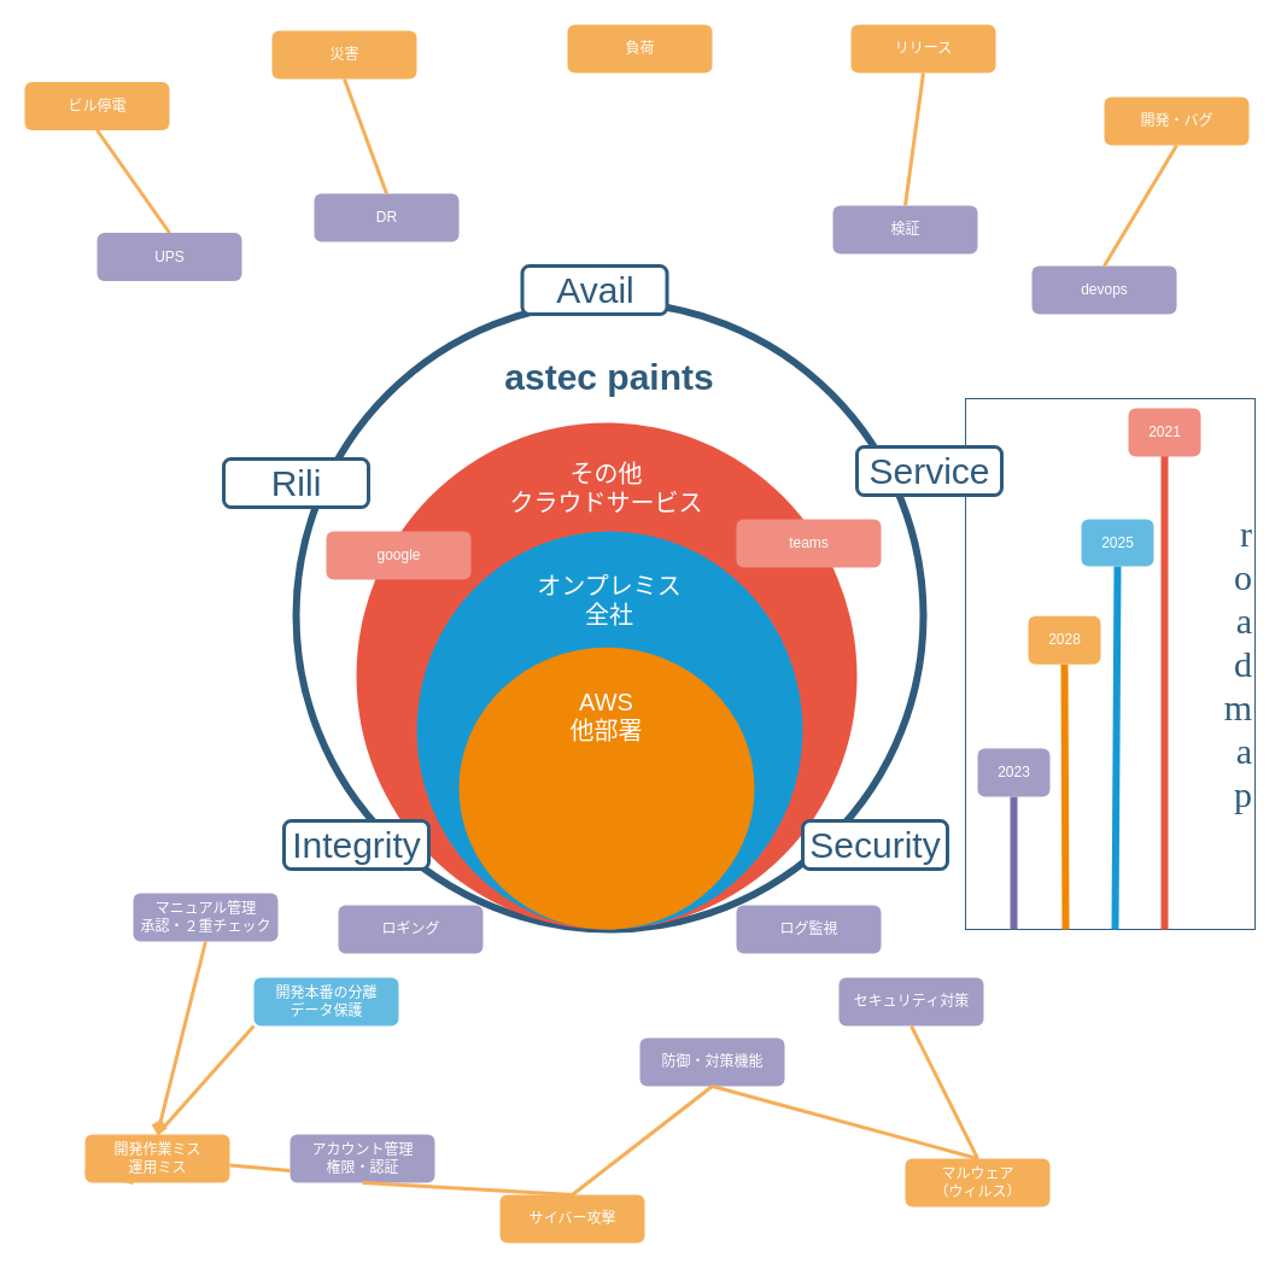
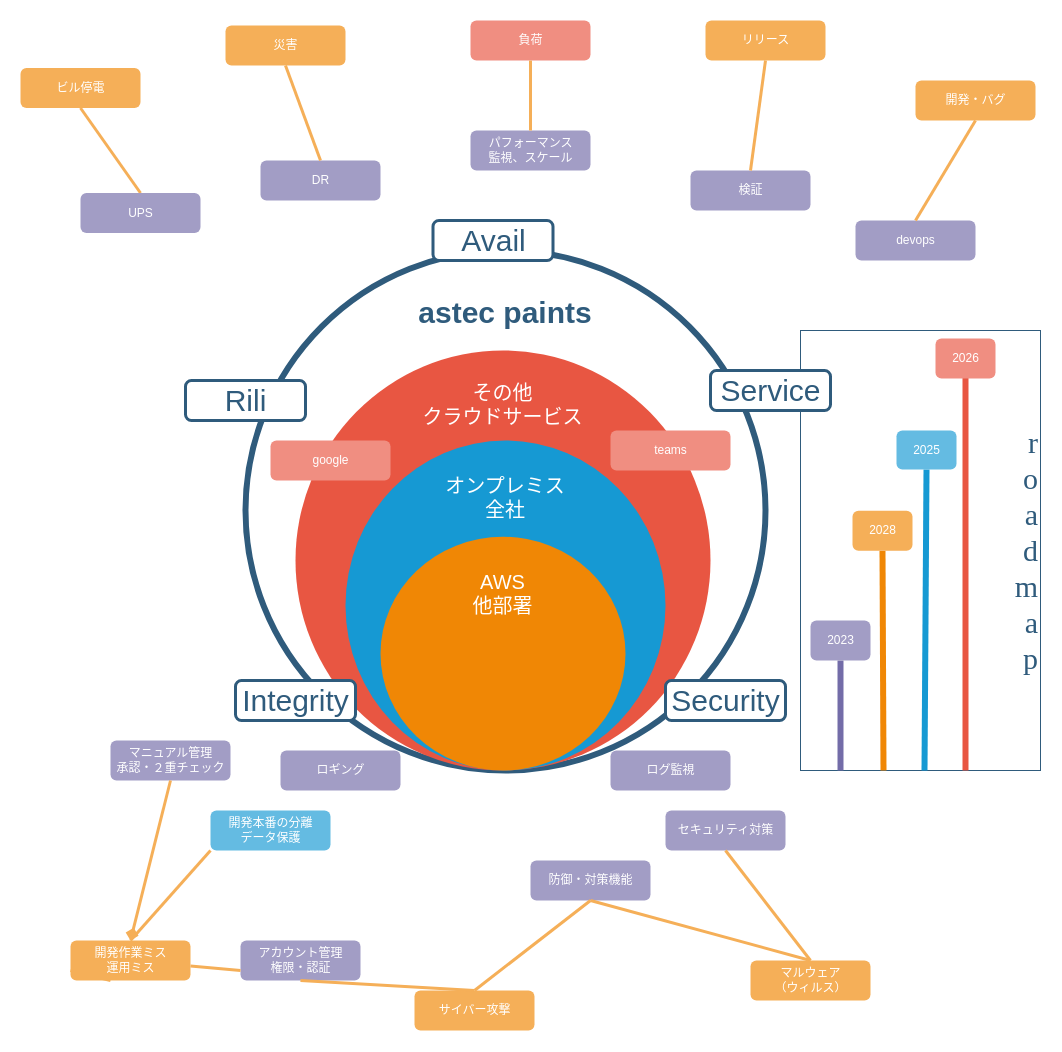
  <mxCell id="0" />
  <mxCell id="1" parent="0" />
  <mxCell id="2" value="&lt;font face=&quot;Lucida Console&quot;&gt;r&lt;br&gt;o&lt;br&gt;a&lt;br&gt;d&lt;br&gt;m&lt;br&gt;a&lt;br&gt;p&lt;/font&gt;" style="rounded=0;whiteSpace=wrap;html=1;fontSize=30;fontColor=#2F5B7C;strokeColor=#2F5B7C;fillColor=#FFFFFF;flipH=1;align=right;" vertex="1" parent="1"><mxGeometry x="800" y="330" width="240" height="440" as="geometry" /></mxCell>
  <mxCell id="3" style="endArrow=none;strokeWidth=6;strokeColor=#1699D3;html=1;entryX=0.5;entryY=1;entryDx=0;entryDy=0;" parent="1" target="7" edge="1"><mxGeometry relative="1" as="geometry"><mxPoint x="924" y="770" as="sourcePoint" /><mxPoint x="924" y="480" as="targetPoint" /><Array as="points" /></mxGeometry></mxCell>
  <mxCell id="4" style="endArrow=none;strokeWidth=6;strokeColor=#f08705;html=1;entryX=0.5;entryY=1;entryDx=0;entryDy=0;" parent="1" target="8" edge="1"><mxGeometry relative="1" as="geometry"><mxPoint x="883" y="770" as="sourcePoint" /><mxPoint x="883" y="560" as="targetPoint" /></mxGeometry></mxCell>
  <mxCell id="5" style="endArrow=none;strokeWidth=6;strokeColor=#736CA8;html=1;startArrow=none;" parent="1" source="46" edge="1"><mxGeometry relative="1" as="geometry"><mxPoint x="840" y="620" as="sourcePoint" /><mxPoint x="840" y="770" as="targetPoint" /></mxGeometry></mxCell>
  <mxCell id="6" value="" style="edgeStyle=none;endArrow=none;strokeWidth=6;strokeColor=#E85642;html=1;" parent="1" edge="1"><mxGeometry x="-150.01" y="26.5" width="100" height="100" as="geometry"><mxPoint x="965" y="360" as="sourcePoint" /><mxPoint x="965" y="770" as="targetPoint" /></mxGeometry></mxCell>
  <mxCell id="7" value="2025" style="rounded=1;fillColor=#64BBE2;strokeColor=none;strokeWidth=3;shadow=0;html=1;fontColor=#FFFFFF;" parent="1" vertex="1"><mxGeometry x="896" y="430" width="60" height="39" as="geometry" /></mxCell>
  <mxCell id="8" value="2028" style="rounded=1;fillColor=#f5af58;strokeColor=none;strokeWidth=3;shadow=0;html=1;fontColor=#FFFFFF;" parent="1" vertex="1"><mxGeometry x="852" y="510.25" width="60" height="40" as="geometry" /></mxCell>
  <mxCell id="9" value="" style="edgeStyle=none;endArrow=none;strokeWidth=3;strokeColor=#F5AF58;html=1;exitX=0.5;exitY=1;exitDx=0;exitDy=0;entryX=0.5;entryY=0;entryDx=0;entryDy=0;" parent="1" source="25" edge="1" target="19"><mxGeometry x="-1091.43" y="-266" width="100" height="100" as="geometry"><mxPoint x="68.57" y="92.5" as="sourcePoint" /><mxPoint x="-40.001" y="124" as="targetPoint" /></mxGeometry></mxCell>
  <mxCell id="10" value="ログ監視" style="rounded=1;fillColor=#a29dc5;strokeColor=none;strokeWidth=3;shadow=0;html=1;fontColor=#FFFFFF;" parent="1" vertex="1"><mxGeometry x="610" y="750" width="120" height="40" as="geometry" /></mxCell>
  <mxCell id="11" value="検証" style="rounded=1;fillColor=#a29dc5;strokeColor=none;strokeWidth=3;shadow=0;html=1;fontColor=#FFFFFF;" parent="1" vertex="1"><mxGeometry x="690" y="170" width="120" height="40" as="geometry" /></mxCell>
  <mxCell id="12" value="devops" style="rounded=1;fillColor=#a29dc5;strokeColor=none;strokeWidth=3;shadow=0;html=1;fontColor=#FFFFFF;" parent="1" vertex="1"><mxGeometry x="855" y="220" width="120" height="40" as="geometry" /></mxCell>
+ <mxCell id="13" value="パフォーマンス&lt;br&gt;監視、スケール" style="rounded=1;fillColor=#a29dc5;strokeColor=none;strokeWidth=3;shadow=0;html=1;fontColor=#FFFFFF;" parent="1" vertex="1"><mxGeometry x="470" y="130" width="120" height="40" as="geometry" /></mxCell>
  <mxCell id="14" value="防御・対策機能" style="rounded=1;fillColor=#a29dc5;strokeColor=none;strokeWidth=3;shadow=0;html=1;fontColor=#FFFFFF;" parent="1" vertex="1"><mxGeometry x="530" y="860" width="120" height="40" as="geometry" /></mxCell>
- <mxCell id="15" value="セキュリティ対策" style="rounded=1;fillColor=#a29dc5;strokeColor=none;strokeWidth=3;shadow=0;html=1;fontColor=#FFFFFF;" parent="1" vertex="1"><mxGeometry x="695" y="810" width="120" height="40" as="geometry" /></mxCell>
+ <mxCell id="15" value="セキュリティ対策" style="rounded=1;fillColor=#a29dc5;strokeColor=none;strokeWidth=3;shadow=0;html=1;fontColor=#FFFFFF;" parent="1" vertex="1"><mxGeometry x="665" y="810" width="120" height="40" as="geometry" /></mxCell>
  <mxCell id="16" value="アカウント管理&lt;br&gt;権限・認証" style="rounded=1;fillColor=#a29dc5;strokeColor=none;strokeWidth=3;shadow=0;html=1;fontColor=#FFFFFF;" parent="1" vertex="1"><mxGeometry x="240" y="940" width="120" height="40" as="geometry" /></mxCell>
  <mxCell id="17" value="開発本番の分離&lt;br&gt;データ保護" style="rounded=1;fillColor=#64bbe2;strokeColor=none;strokeWidth=3;shadow=0;html=1;fontColor=#FFFFFF;" parent="1" vertex="1"><mxGeometry x="210" y="810" width="120" height="40" as="geometry" /></mxCell>
  <mxCell id="18" value="マニュアル管理&lt;br&gt;承認・２重チェック" style="rounded=1;fillColor=#a29dc5;strokeColor=none;strokeWidth=3;shadow=0;html=1;fontColor=#FFFFFF;" parent="1" vertex="1"><mxGeometry x="110" y="740" width="120" height="40" as="geometry" /></mxCell>
  <mxCell id="19" value="UPS" style="rounded=1;fillColor=#a29dc5;strokeColor=none;strokeWidth=3;shadow=0;html=1;fontColor=#FFFFFF;" parent="1" vertex="1"><mxGeometry x="80" y="192.5" width="120" height="40" as="geometry" /></mxCell>
  <mxCell id="20" value="DR" style="rounded=1;fillColor=#a29dc5;strokeColor=none;strokeWidth=3;shadow=0;html=1;fontColor=#FFFFFF;" parent="1" vertex="1"><mxGeometry x="260" y="160" width="120" height="40" as="geometry" /></mxCell>
  <mxCell id="21" value="astec paints&lt;br&gt;&lt;br&gt;&lt;br&gt;&lt;br&gt;&lt;br&gt;&lt;br&gt;&lt;br&gt;&lt;br&gt;&lt;br&gt;&lt;br&gt;&lt;br&gt;&lt;br&gt;" style="ellipse;whiteSpace=wrap;html=1;shadow=0;fontFamily=Helvetica;fontSize=30;fontColor=#2F5B7C;align=center;strokeColor=#2F5B7C;strokeWidth=6;fillColor=#FFFFFF;fontStyle=1;gradientColor=none;" vertex="1" parent="1"><mxGeometry x="245" y="250" width="520" height="520" as="geometry" /></mxCell>
  <mxCell id="22" style="edgeStyle=none;rounded=0;html=1;exitX=0.5;exitY=1;endArrow=none;endFill=0;jettySize=auto;orthogonalLoop=1;strokeColor=#736CA8;strokeWidth=2;fillColor=#64bbe2;fontSize=20;fontColor=#23445D;" parent="1" source="20" target="20" edge="1"><mxGeometry relative="1" as="geometry" /></mxCell>
  <mxCell id="23" value="ロギング" style="rounded=1;fillColor=#a29dc5;strokeColor=none;strokeWidth=3;shadow=0;html=1;fontColor=#FFFFFF;" parent="1" vertex="1"><mxGeometry x="280" y="750" width="120" height="40" as="geometry" /></mxCell>
  <mxCell id="24" value="災害" style="rounded=1;fillColor=#f5af58;strokeColor=none;strokeWidth=3;shadow=0;html=1;fontColor=#FFFFFF;" vertex="1" parent="1"><mxGeometry x="225" y="25" width="120" height="40" as="geometry" /></mxCell>
  <mxCell id="25" value="ビル停電" style="rounded=1;fillColor=#f5af58;strokeColor=none;strokeWidth=3;shadow=0;html=1;fontColor=#FFFFFF;" vertex="1" parent="1"><mxGeometry x="20" y="67.5" width="120" height="40" as="geometry" /></mxCell>
  <mxCell id="26" value="リリース" style="rounded=1;fillColor=#f5af58;strokeColor=none;strokeWidth=3;shadow=0;html=1;fontColor=#FFFFFF;" vertex="1" parent="1"><mxGeometry x="705" y="20" width="120" height="40" as="geometry" /></mxCell>
  <mxCell id="27" value="マルウェア&lt;br&gt;（ウィルス）" style="rounded=1;fillColor=#f5af58;strokeColor=none;strokeWidth=3;shadow=0;html=1;fontColor=#FFFFFF;" vertex="1" parent="1"><mxGeometry x="750" y="960" width="120" height="40" as="geometry" /></mxCell>
  <mxCell id="28" value="サイバー攻撃" style="rounded=1;fillColor=#f5af58;strokeColor=none;strokeWidth=3;shadow=0;html=1;fontColor=#FFFFFF;" vertex="1" parent="1"><mxGeometry x="414" y="990" width="120" height="40" as="geometry" /></mxCell>
  <mxCell id="29" value="開発・バグ" style="rounded=1;fillColor=#f5af58;strokeColor=none;strokeWidth=3;shadow=0;html=1;fontColor=#FFFFFF;" vertex="1" parent="1"><mxGeometry x="915" y="80" width="120" height="40" as="geometry" /></mxCell>
- <mxCell id="30" value="負荷" style="rounded=1;fillColor=#f5af58;strokeColor=none;strokeWidth=3;shadow=0;html=1;fontColor=#FFFFFF;" vertex="1" parent="1"><mxGeometry x="470" y="20" width="120" height="40" as="geometry" /></mxCell>
+ <mxCell id="30" value="負荷" style="rounded=1;fillColor=#f08e81;strokeColor=none;strokeWidth=3;shadow=0;html=1;fontColor=#FFFFFF;" vertex="1" parent="1"><mxGeometry x="470" y="20" width="120" height="40" as="geometry" /></mxCell>
  <mxCell id="31" value="その他&lt;br&gt;クラウドサービス&lt;br&gt;&lt;br&gt;&lt;br&gt;&lt;br&gt;&lt;br&gt;&lt;br&gt;&lt;br&gt;&lt;br&gt;&lt;br&gt;&lt;br&gt;&lt;br&gt;&lt;br&gt;&lt;br&gt;&lt;br&gt;" style="ellipse;whiteSpace=wrap;html=1;shadow=0;fontFamily=Helvetica;fontSize=20;fontColor=#FFFFFF;align=center;strokeWidth=3;fillColor=#E85642;strokeColor=none;" parent="1" vertex="1"><mxGeometry x="295" y="350" width="415" height="420" as="geometry" /></mxCell>
  <mxCell id="32" value="オンプレミス&lt;br&gt;全社&lt;br&gt;&lt;br&gt;&lt;br&gt;&lt;br&gt;&lt;br&gt;&lt;br&gt;&lt;br&gt;&lt;br&gt;&lt;br&gt;&lt;br&gt;" style="ellipse;whiteSpace=wrap;html=1;shadow=0;fontFamily=Helvetica;fontSize=20;fontColor=#FFFFFF;align=center;strokeWidth=3;fillColor=#1699D3;strokeColor=none;" parent="1" vertex="1"><mxGeometry x="345" y="440" width="320" height="330" as="geometry" /></mxCell>
  <mxCell id="33" value="AWS&lt;br&gt;他部署&lt;br&gt;&lt;br&gt;&lt;br&gt;&lt;br&gt;&lt;br&gt;&lt;br&gt;" style="ellipse;whiteSpace=wrap;html=1;shadow=0;fontFamily=Helvetica;fontSize=20;fontColor=#FFFFFF;align=center;strokeWidth=3;fillColor=#F08705;strokeColor=none;gradientColor=none;" parent="1" vertex="1"><mxGeometry x="380" y="536.25" width="245" height="233.75" as="geometry" /></mxCell>
  <mxCell id="34" value="&lt;font style=&quot;font-size: 30px;&quot; color=&quot;#2f5b7c&quot;&gt;Integrity&lt;/font&gt;" style="rounded=1;fillColor=#FFFFFF;strokeColor=#2F5B7C;strokeWidth=3;shadow=0;html=1;fontColor=#FFFFFF;" vertex="1" parent="1"><mxGeometry x="235" y="680" width="120" height="40" as="geometry" /></mxCell>
  <mxCell id="35" value="&lt;font style=&quot;font-size: 30px;&quot; color=&quot;#2f5b7c&quot;&gt;Security&lt;/font&gt;" style="rounded=1;fillColor=#FFFFFF;strokeColor=#2F5B7C;strokeWidth=3;shadow=0;html=1;fontColor=#FFFFFF;" vertex="1" parent="1"><mxGeometry x="665" y="680" width="120" height="40" as="geometry" /></mxCell>
  <mxCell id="36" value="&lt;font style=&quot;font-size: 30px;&quot; color=&quot;#2f5b7c&quot;&gt;Rili&lt;/font&gt;" style="rounded=1;fillColor=#FFFFFF;strokeColor=#2F5B7C;strokeWidth=3;shadow=0;html=1;fontColor=#FFFFFF;" vertex="1" parent="1"><mxGeometry x="185" y="380" width="120" height="40" as="geometry" /></mxCell>
  <mxCell id="37" value="&lt;font style=&quot;font-size: 30px;&quot; color=&quot;#2f5b7c&quot;&gt;Service&lt;/font&gt;" style="rounded=1;fillColor=#FFFFFF;strokeColor=#2F5B7C;strokeWidth=3;shadow=0;html=1;fontColor=#FFFFFF;" vertex="1" parent="1"><mxGeometry x="710" y="370" width="120" height="40" as="geometry" /></mxCell>
  <mxCell id="38" value="&lt;font style=&quot;font-size: 30px;&quot; color=&quot;#2f5b7c&quot;&gt;Avail&lt;/font&gt;" style="rounded=1;fillColor=#FFFFFF;strokeColor=#2F5B7C;strokeWidth=3;shadow=0;html=1;fontColor=#FFFFFF;" vertex="1" parent="1"><mxGeometry x="432.5" y="220" width="120" height="40" as="geometry" /></mxCell>
  <mxCell id="39" value="" style="edgeStyle=none;endArrow=none;strokeWidth=3;strokeColor=#F5AF58;html=1;exitX=0.5;exitY=1;exitDx=0;exitDy=0;entryX=0.5;entryY=0;entryDx=0;entryDy=0;" edge="1" parent="1" source="24" target="20"><mxGeometry x="-1081.43" y="-168.5" width="100" height="100" as="geometry"><mxPoint x="90" y="150" as="sourcePoint" /><mxPoint x="140" y="210" as="targetPoint" /></mxGeometry></mxCell>
+ <mxCell id="40" value="" style="edgeStyle=none;endArrow=none;strokeWidth=3;strokeColor=#F5AF58;html=1;exitX=0.5;exitY=1;exitDx=0;exitDy=0;entryX=0.5;entryY=0;entryDx=0;entryDy=0;" edge="1" parent="1" source="30" target="13"><mxGeometry x="-1031.43" y="-118.5" width="100" height="100" as="geometry"><mxPoint x="320" y="110" as="sourcePoint" /><mxPoint x="390" y="200" as="targetPoint" /></mxGeometry></mxCell>
  <mxCell id="41" value="" style="edgeStyle=none;endArrow=none;strokeWidth=3;strokeColor=#F5AF58;html=1;exitX=0.5;exitY=1;exitDx=0;exitDy=0;entryX=0.5;entryY=0;entryDx=0;entryDy=0;" edge="1" parent="1" source="26" target="11"><mxGeometry x="-991.43" y="-68.5" width="100" height="100" as="geometry"><mxPoint x="550" y="110" as="sourcePoint" /><mxPoint x="610" y="180" as="targetPoint" /></mxGeometry></mxCell>
  <mxCell id="42" value="" style="edgeStyle=none;endArrow=none;strokeWidth=3;strokeColor=#F5AF58;html=1;entryX=0.5;entryY=0;entryDx=0;entryDy=0;exitX=0.5;exitY=1;exitDx=0;exitDy=0;" edge="1" parent="1" source="29" target="12"><mxGeometry x="-941.43" y="16.5" width="100" height="100" as="geometry"><mxPoint x="990" y="85" as="sourcePoint" /><mxPoint x="910" y="215" as="targetPoint" /></mxGeometry></mxCell>
  <mxCell id="43" value="google" style="rounded=1;fillColor=#f08e81;strokeColor=none;strokeWidth=3;shadow=0;html=1;fontColor=#FFFFFF;" vertex="1" parent="1"><mxGeometry x="270" y="440" width="120" height="40" as="geometry" /></mxCell>
  <mxCell id="44" value="teams" style="rounded=1;fillColor=#f08e81;strokeColor=none;strokeWidth=3;shadow=0;html=1;fontColor=#FFFFFF;" parent="1" vertex="1"><mxGeometry x="610" y="430" width="120" height="40" as="geometry" /></mxCell>
- <mxCell id="45" value="2021" style="rounded=1;fillColor=#f08e81;strokeColor=none;strokeWidth=3;shadow=0;html=1;fontColor=#FFFFFF;" vertex="1" parent="1"><mxGeometry x="935" y="338" width="60" height="40" as="geometry" /></mxCell>
+ <mxCell id="45" value="2026" style="rounded=1;fillColor=#f08e81;strokeColor=none;strokeWidth=3;shadow=0;html=1;fontColor=#FFFFFF;" vertex="1" parent="1"><mxGeometry x="935" y="338" width="60" height="40" as="geometry" /></mxCell>
  <mxCell id="46" value="2023" style="rounded=1;fillColor=#a29dc5;strokeColor=none;strokeWidth=3;shadow=0;html=1;fontColor=#FFFFFF;" vertex="1" parent="1"><mxGeometry x="810" y="620" width="60" height="40" as="geometry" /></mxCell>
  <mxCell id="47" value="" style="edgeStyle=none;endArrow=diamond;strokeWidth=3;strokeColor=#F5AF58;html=1;exitX=0.5;exitY=1;exitDx=0;exitDy=0;entryX=0.5;entryY=0;entryDx=0;entryDy=0;" edge="1" parent="1" source="18" target="54"><mxGeometry x="-1091.43" y="221.5" width="100" height="100" as="geometry"><mxPoint x="175" y="800" as="sourcePoint" /><mxPoint x="120" y="990" as="targetPoint" /></mxGeometry></mxCell>
  <mxCell id="48" value="" style="edgeStyle=none;endArrow=none;strokeWidth=3;strokeColor=#F5AF58;html=1;exitX=0.5;exitY=1;exitDx=0;exitDy=0;entryX=0.5;entryY=0;entryDx=0;entryDy=0;" edge="1" parent="1" source="16" target="28"><mxGeometry x="-1081.43" y="231.5" width="100" height="100" as="geometry"><mxPoint x="260" y="860" as="sourcePoint" /><mxPoint x="120" y="990" as="targetPoint" /></mxGeometry></mxCell>
  <mxCell id="49" value="" style="edgeStyle=none;endArrow=none;strokeWidth=3;strokeColor=#F5AF58;html=1;exitX=0.5;exitY=1;exitDx=0;exitDy=0;entryX=0.5;entryY=0;entryDx=0;entryDy=0;" edge="1" parent="1" source="14" target="27"><mxGeometry x="-1071.43" y="241.5" width="100" height="100" as="geometry"><mxPoint x="540" y="920" as="sourcePoint" /><mxPoint x="530" y="990" as="targetPoint" /></mxGeometry></mxCell>
  <mxCell id="50" value="" style="edgeStyle=none;endArrow=none;strokeWidth=3;strokeColor=#F5AF58;html=1;exitX=0.5;exitY=1;exitDx=0;exitDy=0;" edge="1" parent="1" source="15"><mxGeometry x="-1061.43" y="251.5" width="100" height="100" as="geometry"><mxPoint x="770" y="890" as="sourcePoint" /><mxPoint x="810" y="960" as="targetPoint" /></mxGeometry></mxCell>
  <mxCell id="51" value="" style="edgeStyle=none;endArrow=none;strokeWidth=3;strokeColor=#F5AF58;html=1;exitX=0;exitY=1;exitDx=0;exitDy=0;entryX=0.5;entryY=0;entryDx=0;entryDy=0;" edge="1" parent="1" source="17" target="54"><mxGeometry x="-1081.43" y="231.5" width="100" height="100" as="geometry"><mxPoint x="260" y="860" as="sourcePoint" /><mxPoint x="120" y="990" as="targetPoint" /></mxGeometry></mxCell>
  <mxCell id="52" value="" style="edgeStyle=none;endArrow=none;strokeWidth=3;strokeColor=#F5AF58;html=1;exitX=0;exitY=0.75;exitDx=0;exitDy=0;startArrow=none;" edge="1" parent="1" source="54"><mxGeometry x="-1071.43" y="241.5" width="100" height="100" as="geometry"><mxPoint x="280" y="920" as="sourcePoint" /><mxPoint x="110" y="980" as="targetPoint" /></mxGeometry></mxCell>
  <mxCell id="53" value="" style="edgeStyle=none;endArrow=none;strokeWidth=3;strokeColor=#F5AF58;html=1;exitX=0.5;exitY=1;exitDx=0;exitDy=0;entryX=0.5;entryY=0;entryDx=0;entryDy=0;" edge="1" parent="1" source="14" target="28"><mxGeometry x="-1071.43" y="241.5" width="100" height="100" as="geometry"><mxPoint x="400" y="910" as="sourcePoint" /><mxPoint x="440" y="1000" as="targetPoint" /></mxGeometry></mxCell>
  <mxCell id="54" value="開発作業ミス&lt;br&gt;運用ミス" style="rounded=1;fillColor=#f5af58;strokeColor=none;strokeWidth=3;shadow=0;html=1;fontColor=#FFFFFF;" vertex="1" parent="1"><mxGeometry x="70" y="940" width="120" height="40" as="geometry" /></mxCell>
  <mxCell id="55" value="" style="edgeStyle=none;endArrow=none;strokeWidth=3;strokeColor=#F5AF58;html=1;exitX=0;exitY=0.75;exitDx=0;exitDy=0;" edge="1" parent="1" source="16" target="54"><mxGeometry x="-1071.43" y="241.5" width="100" height="100" as="geometry"><mxPoint x="330" y="890" as="sourcePoint" /><mxPoint x="110" y="980" as="targetPoint" /></mxGeometry></mxCell>
